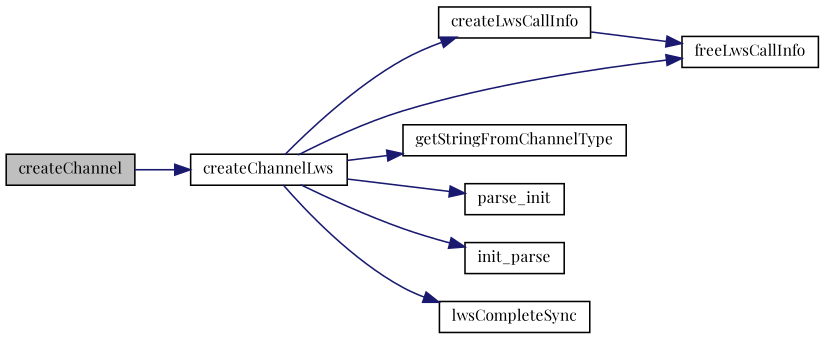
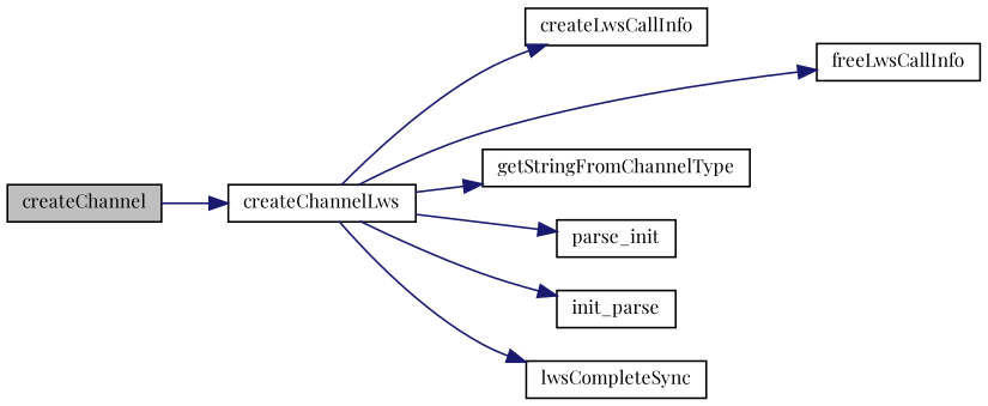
  digraph {
    fontname="Playfair Display"
    rankdir=LR
    node [color=black fillcolor=white fontname="Playfair Display" fontsize=10 shape=record style=filled]
    edge [color=midnightblue fontname="Playfair Display" fontsize=10 labelfontname=Helvetica labelfontsize=10 style=solid]
    n1 [fillcolor=grey75 fontcolor=black height=0.2 label=createChannel width=0.4]
    n2 [height=0.2 label=createChannelLws width=0.4]
    n3 [height=0.2 label=createLwsCallInfo width=0.4]
    n4 [height=0.2 label=freeLwsCallInfo width=0.4]
    n5 [height=0.2 label=getStringFromChannelType width=0.4]
    n6 [height=0.2 label=parse_init width=0.4]
    n7 [height=0.2 label=init_parse width=0.4]
    n8 [height=0.2 label=lwsCompleteSync width=0.4]
    n1 -> n2
    n2 -> n3
    n2 -> n4
    n2 -> n5
    n2 -> n6
    n2 -> n7
    n2 -> n8
-   n3 -> n4
  }
